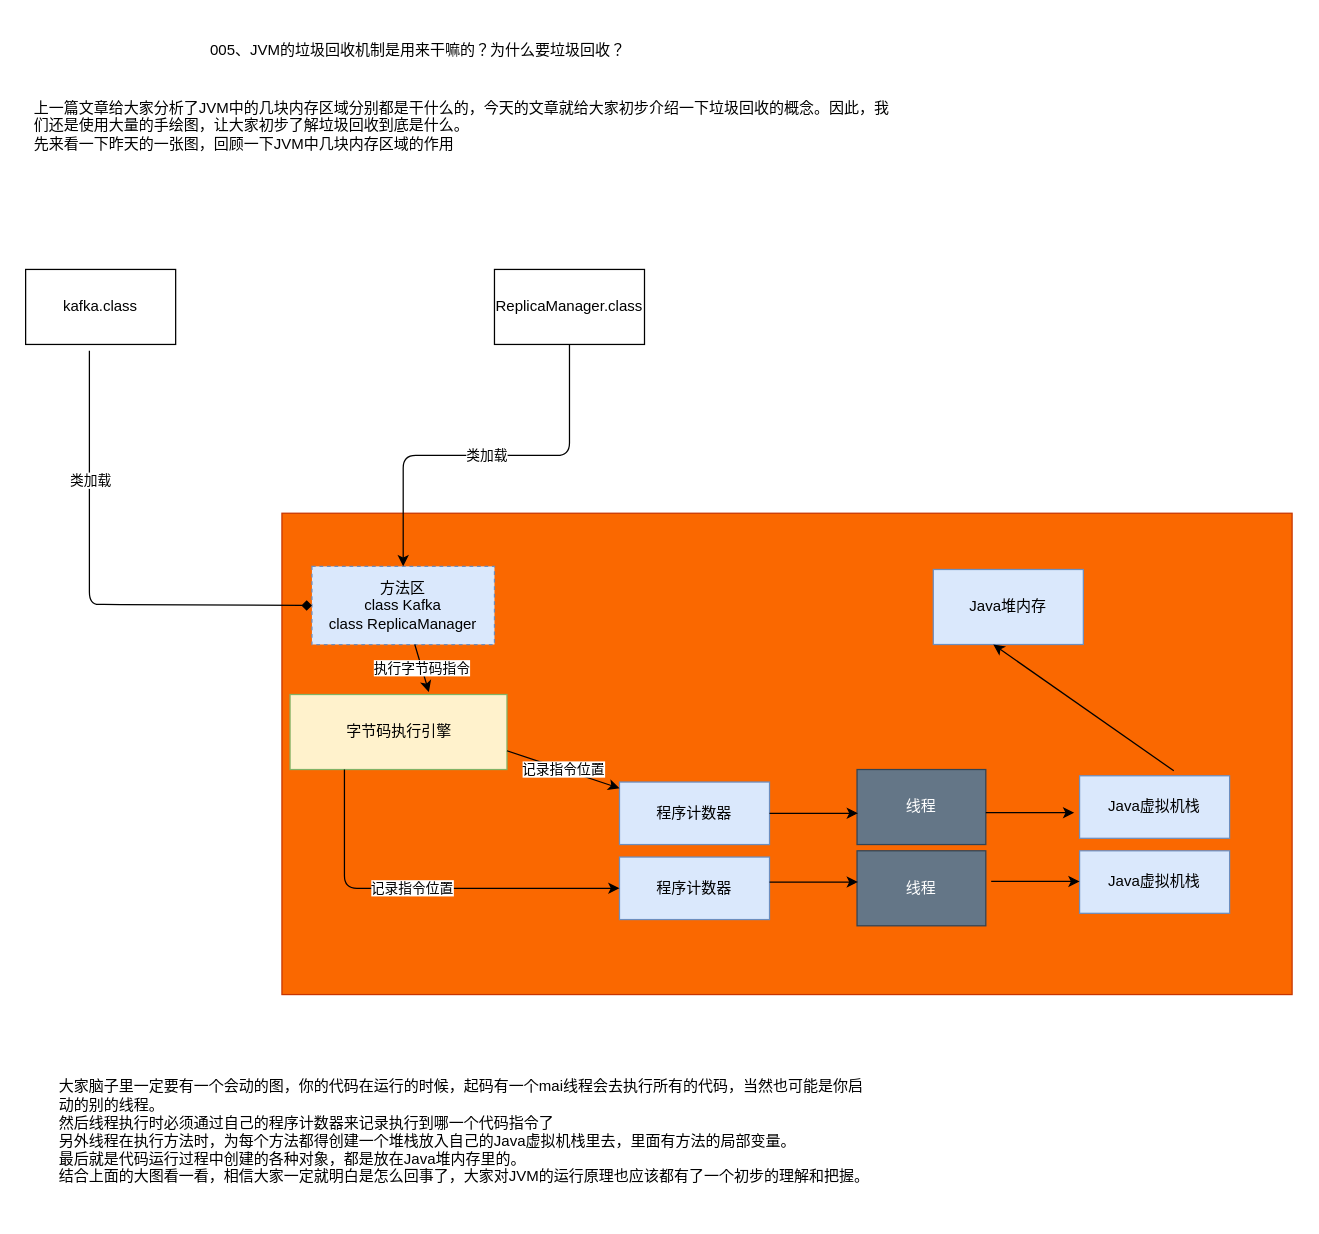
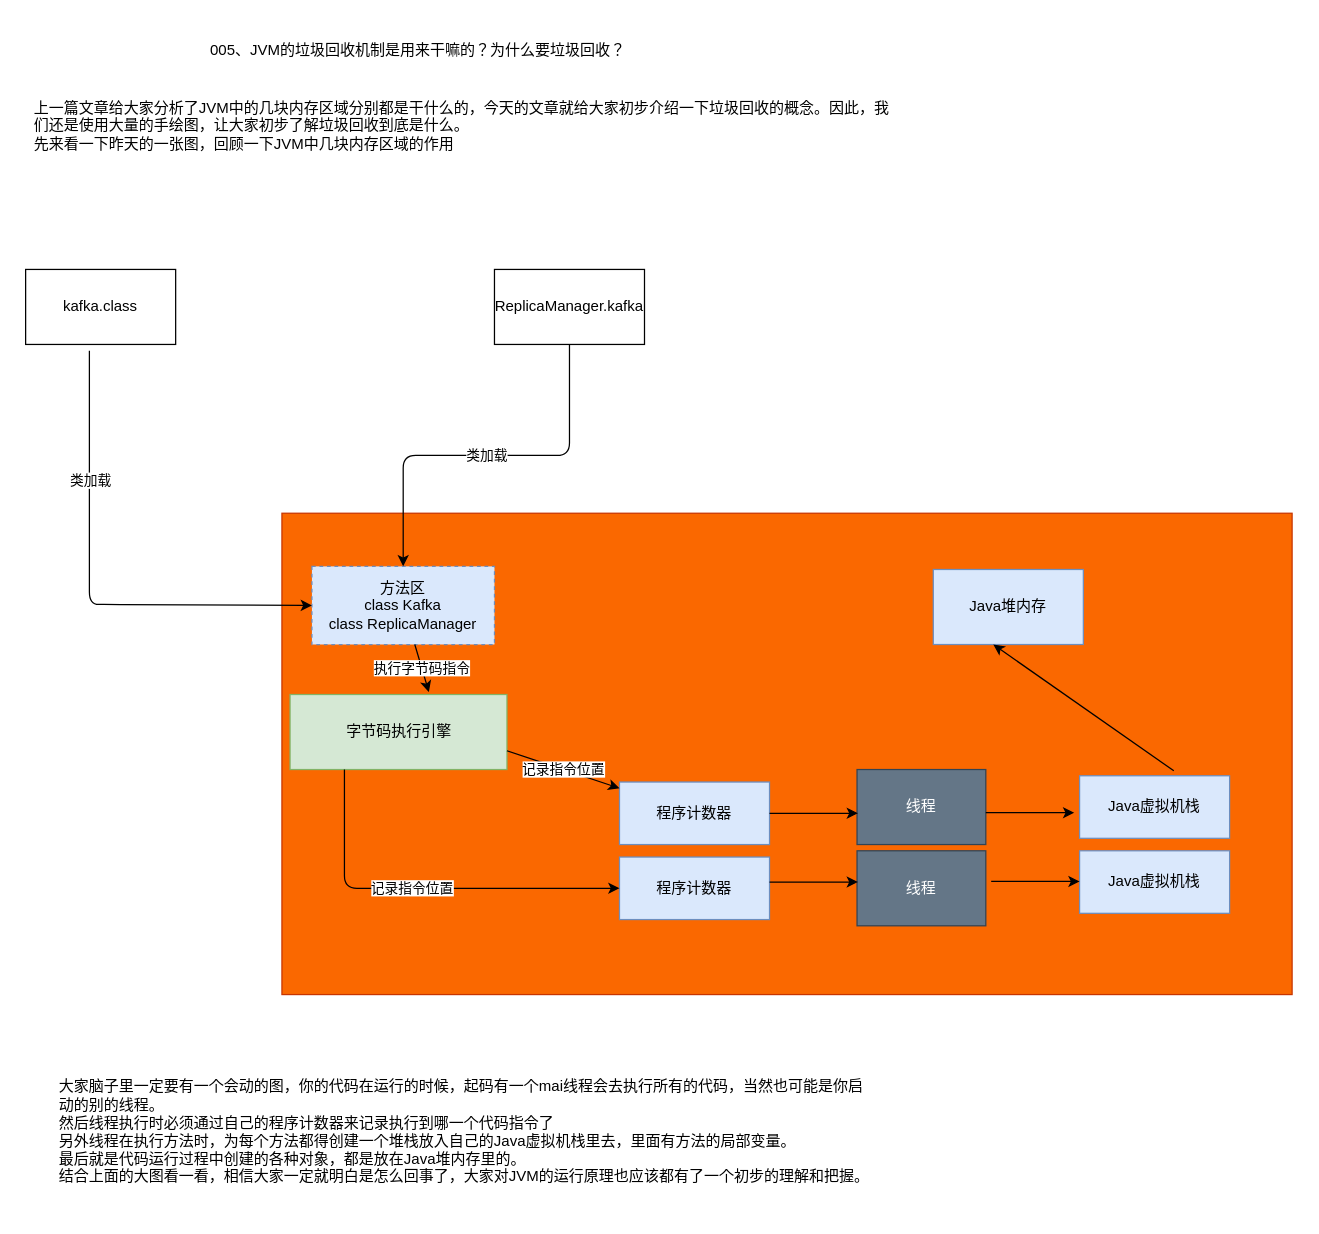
  <mxCell id="0" />
  <mxCell id="1" parent="0" />
  <mxCell id="2" value="005、JVM的垃圾回收机制是用来干嘛的？为什么要垃圾回收？" style="text;html=1;strokeColor=none;fillColor=none;align=center;verticalAlign=middle;whiteSpace=wrap;rounded=0;" vertex="1" parent="1"><mxGeometry x="149" y="20" width="370" height="40" as="geometry" /></mxCell>
  <mxCell id="3" value="上一篇文章给大家分析了JVM中的几块内存区域分别都是干什么的，今天的文章就给大家初步介绍一下垃圾回收的概念。因此，我们还是使用大量的手绘图，让大家初步了解垃圾回收到底是什么。&lt;br&gt;先来看一下昨天的一张图，回顾一下JVM中几块内存区域的作用" style="text;html=1;strokeColor=none;fillColor=none;align=left;verticalAlign=middle;whiteSpace=wrap;rounded=0;" vertex="1" parent="1"><mxGeometry x="25" y="75" width="690" height="50" as="geometry" /></mxCell>
  <mxCell id="4" value="kafka.class" style="rounded=0;whiteSpace=wrap;html=1;" vertex="1" parent="1"><mxGeometry x="20" y="215" width="120" height="60" as="geometry" /></mxCell>
- <mxCell id="5" value="ReplicaManager.class" style="rounded=0;whiteSpace=wrap;html=1;" vertex="1" parent="1"><mxGeometry x="395" y="215" width="120" height="60" as="geometry" /></mxCell>
+ <mxCell id="5" value="ReplicaManager.kafka" style="rounded=0;whiteSpace=wrap;html=1;" vertex="1" parent="1"><mxGeometry x="395" y="215" width="120" height="60" as="geometry" /></mxCell>
  <mxCell id="6" value="" style="rounded=0;whiteSpace=wrap;html=1;fillColor=#fa6800;strokeColor=#C73500;fontColor=#000000;align=center;" vertex="1" parent="1"><mxGeometry x="225" y="410" width="808" height="385" as="geometry" /></mxCell>
  <mxCell id="7" value="方法区&lt;br&gt;class Kafka&lt;br&gt;class ReplicaManager" style="rounded=0;whiteSpace=wrap;html=1;align=center;fillColor=#dae8fc;strokeColor=#6c8ebf;dashed=1;" vertex="1" parent="1"><mxGeometry x="249" y="452.5" width="146" height="62.5" as="geometry" /></mxCell>
- <mxCell id="8" value="" style="endArrow=diamond;html=1;entryX=0;entryY=0.5;entryDx=0;entryDy=0;exitX=0.425;exitY=1.083;exitDx=0;exitDy=0;exitPerimeter=0;edgeStyle=orthogonalEdgeStyle;" edge="1" parent="1" source="4" target="7"><mxGeometry width="50" height="50" relative="1" as="geometry"><mxPoint x="35" y="435" as="sourcePoint" /><mxPoint x="85" y="385" as="targetPoint" /><Array as="points"><mxPoint x="86" y="483" /><mxPoint x="225" y="483" /></Array></mxGeometry></mxCell>
+ <mxCell id="8" value="" style="endArrow=classic;html=1;entryX=0;entryY=0.5;entryDx=0;entryDy=0;exitX=0.425;exitY=1.083;exitDx=0;exitDy=0;exitPerimeter=0;edgeStyle=orthogonalEdgeStyle;" edge="1" parent="1" source="4" target="7"><mxGeometry width="50" height="50" relative="1" as="geometry"><mxPoint x="35" y="435" as="sourcePoint" /><mxPoint x="85" y="385" as="targetPoint" /><Array as="points"><mxPoint x="86" y="483" /><mxPoint x="225" y="483" /></Array></mxGeometry></mxCell>
  <mxCell id="9" value="类加载" style="edgeLabel;html=1;align=center;verticalAlign=middle;resizable=0;points=[];" vertex="1" connectable="0" parent="8"><mxGeometry x="-0.456" relative="1" as="geometry"><mxPoint as="offset" /></mxGeometry></mxCell>
  <mxCell id="10" value="类加载" style="endArrow=classic;html=1;entryX=0.5;entryY=0;entryDx=0;entryDy=0;edgeStyle=orthogonalEdgeStyle;" edge="1" parent="1" source="5" target="7"><mxGeometry width="50" height="50" relative="1" as="geometry"><mxPoint x="425" y="375" as="sourcePoint" /><mxPoint x="475" y="325" as="targetPoint" /></mxGeometry></mxCell>
  <mxCell id="11" value="Java堆内存" style="rounded=0;whiteSpace=wrap;html=1;align=center;strokeColor=#6c8ebf;fillColor=#dae8fc;" vertex="1" parent="1"><mxGeometry x="746" y="455" width="120" height="60" as="geometry" /></mxCell>
- <mxCell id="12" value="字节码执行引擎" style="rounded=0;whiteSpace=wrap;html=1;align=center;fillColor=#fff2cc;strokeColor=#82b366;" vertex="1" parent="1"><mxGeometry x="231.5" y="555" width="173.5" height="60" as="geometry" /></mxCell>
+ <mxCell id="12" value="字节码执行引擎" style="rounded=0;whiteSpace=wrap;html=1;align=center;fillColor=#d5e8d4;strokeColor=#82b366;" vertex="1" parent="1"><mxGeometry x="231.5" y="555" width="173.5" height="60" as="geometry" /></mxCell>
  <mxCell id="13" value="执行字节码指令" style="endArrow=classic;html=1;entryX=0.64;entryY=-0.033;entryDx=0;entryDy=0;entryPerimeter=0;" edge="1" parent="1" source="7" target="12"><mxGeometry width="50" height="50" relative="1" as="geometry"><mxPoint x="295" y="585" as="sourcePoint" /><mxPoint x="345" y="535" as="targetPoint" /></mxGeometry></mxCell>
  <mxCell id="14" value="程序计数器" style="rounded=0;whiteSpace=wrap;html=1;align=center;strokeColor=#6c8ebf;fillColor=#dae8fc;" vertex="1" parent="1"><mxGeometry x="495" y="625" width="120" height="50" as="geometry" /></mxCell>
  <mxCell id="15" value="程序计数器" style="rounded=0;whiteSpace=wrap;html=1;align=center;strokeColor=#6c8ebf;fillColor=#dae8fc;" vertex="1" parent="1"><mxGeometry x="495" y="685" width="120" height="50" as="geometry" /></mxCell>
  <mxCell id="16" value="线程" style="rounded=0;whiteSpace=wrap;html=1;align=center;fillColor=#647687;strokeColor=#314354;fontColor=#ffffff;" vertex="1" parent="1"><mxGeometry x="685" y="615" width="103" height="60" as="geometry" /></mxCell>
  <mxCell id="17" value="线程" style="rounded=0;whiteSpace=wrap;html=1;align=center;fillColor=#647687;strokeColor=#314354;fontColor=#ffffff;" vertex="1" parent="1"><mxGeometry x="685" y="680" width="103" height="60" as="geometry" /></mxCell>
  <mxCell id="18" value="" style="endArrow=classic;html=1;entryX=0;entryY=0.5;entryDx=0;entryDy=0;edgeStyle=orthogonalEdgeStyle;" edge="1" parent="1" source="12" target="15"><mxGeometry width="50" height="50" relative="1" as="geometry"><mxPoint x="375" y="715" as="sourcePoint" /><mxPoint x="425" y="665" as="targetPoint" /><Array as="points"><mxPoint x="275" y="710" /></Array></mxGeometry></mxCell>
  <mxCell id="19" value="记录指令位置" style="edgeLabel;html=1;align=center;verticalAlign=middle;resizable=0;points=[];" vertex="1" connectable="0" parent="18"><mxGeometry x="-0.06" y="1" relative="1" as="geometry"><mxPoint as="offset" /></mxGeometry></mxCell>
  <mxCell id="20" value="记录指令位置" style="endArrow=classic;html=1;exitX=1;exitY=0.75;exitDx=0;exitDy=0;" edge="1" parent="1" source="12" target="14"><mxGeometry width="50" height="50" relative="1" as="geometry"><mxPoint x="425" y="625" as="sourcePoint" /><mxPoint x="475" y="575" as="targetPoint" /></mxGeometry></mxCell>
  <mxCell id="21" value="" style="endArrow=classic;html=1;" edge="1" parent="1" source="14"><mxGeometry width="50" height="50" relative="1" as="geometry"><mxPoint x="615" y="700" as="sourcePoint" /><mxPoint x="685.711" y="650" as="targetPoint" /></mxGeometry></mxCell>
  <mxCell id="22" value="" style="endArrow=classic;html=1;" edge="1" parent="1"><mxGeometry width="50" height="50" relative="1" as="geometry"><mxPoint x="615" y="705" as="sourcePoint" /><mxPoint x="685.711" y="705" as="targetPoint" /></mxGeometry></mxCell>
  <mxCell id="23" value="Java虚拟机栈" style="rounded=0;whiteSpace=wrap;html=1;align=center;strokeColor=#6c8ebf;fillColor=#dae8fc;" vertex="1" parent="1"><mxGeometry x="863" y="620" width="120" height="50" as="geometry" /></mxCell>
  <mxCell id="24" value="Java虚拟机栈" style="rounded=0;whiteSpace=wrap;html=1;align=center;strokeColor=#6c8ebf;fillColor=#dae8fc;" vertex="1" parent="1"><mxGeometry x="863" y="680" width="120" height="50" as="geometry" /></mxCell>
  <mxCell id="25" value="" style="endArrow=classic;html=1;" edge="1" parent="1"><mxGeometry width="50" height="50" relative="1" as="geometry"><mxPoint x="788" y="649.5" as="sourcePoint" /><mxPoint x="858.711" y="649.5" as="targetPoint" /></mxGeometry></mxCell>
  <mxCell id="26" value="" style="endArrow=classic;html=1;" edge="1" parent="1"><mxGeometry width="50" height="50" relative="1" as="geometry"><mxPoint x="792.29" y="704.5" as="sourcePoint" /><mxPoint x="863.001" y="704.5" as="targetPoint" /></mxGeometry></mxCell>
  <mxCell id="27" value="" style="endArrow=classic;html=1;exitX=0.628;exitY=-0.08;exitDx=0;exitDy=0;exitPerimeter=0;" edge="1" parent="1" source="23"><mxGeometry width="50" height="50" relative="1" as="geometry"><mxPoint x="824" y="595" as="sourcePoint" /><mxPoint x="794" y="515" as="targetPoint" /></mxGeometry></mxCell>
  <mxCell id="28" value="大家脑子里一定要有一个会动的图，你的代码在运行的时候，起码有一个mai线程会去执行所有的代码，当然也可能是你启动的别的线程。&lt;br&gt;然后线程执行时必须通过自己的程序计数器来记录执行到哪一个代码指令了&lt;br&gt;另外线程在执行方法时，为每个方法都得创建一个堆栈放入自己的Java虚拟机栈里去，里面有方法的局部变量。&lt;br&gt;最后就是代码运行过程中创建的各种对象，都是放在Java堆内存里的。&lt;br&gt;结合上面的大图看一看，相信大家一定就明白是怎么回事了，大家对JVM的运行原理也应该都有了一个初步的理解和把握。" style="text;html=1;strokeColor=none;fillColor=none;align=left;verticalAlign=middle;whiteSpace=wrap;rounded=0;" vertex="1" parent="1"><mxGeometry x="45" y="845" width="650" height="120" as="geometry" /></mxCell>
